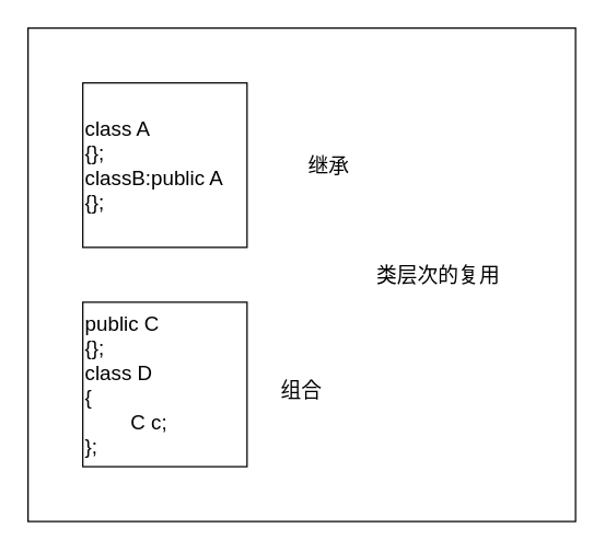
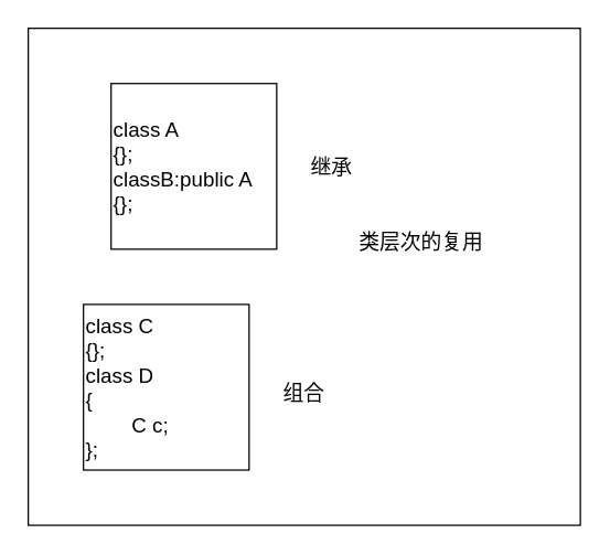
  <mxCell id="0" />
  <mxCell id="1" parent="0" />
  <mxCell id="2" value="" style="rounded=0;whiteSpace=wrap;html=1;fontSize=15;" vertex="1" parent="1"><mxGeometry x="20" y="20" width="400" height="360" as="geometry" /></mxCell>
- <mxCell id="3" value="&lt;font style=&quot;font-size: 15px;&quot;&gt;class A&lt;br&gt;{};&lt;br&gt;classB:public A&lt;br&gt;{};&lt;/font&gt;" style="rounded=0;whiteSpace=wrap;html=1;align=left;" vertex="1" parent="1"><mxGeometry x="60" y="60" width="120" height="120" as="geometry" /></mxCell>
- <mxCell id="4" value="&lt;font style=&quot;font-size: 15px;&quot;&gt;public C&lt;br&gt;{};&lt;br&gt;class D&lt;br&gt;{&lt;br&gt;&lt;span style=&quot;white-space: pre;&quot;&gt;&#09;&lt;/span&gt;C c;&lt;br&gt;};&lt;/font&gt;" style="rounded=0;whiteSpace=wrap;html=1;align=left;" vertex="1" parent="1"><mxGeometry x="60" y="220" width="120" height="120" as="geometry" /></mxCell>
+ <mxCell id="3" value="&lt;font style=&quot;font-size: 15px;&quot;&gt;class A&lt;br&gt;{};&lt;br&gt;classB:public A&lt;br&gt;{};&lt;/font&gt;" style="rounded=0;whiteSpace=wrap;html=1;align=left;" vertex="1" parent="1"><mxGeometry x="80" y="60" width="120" height="120" as="geometry" /></mxCell>
+ <mxCell id="4" value="&lt;font style=&quot;font-size: 15px;&quot;&gt;class C&lt;br&gt;{};&lt;br&gt;class D&lt;br&gt;{&lt;br&gt;&lt;span style=&quot;white-space: pre;&quot;&gt;&#09;&lt;/span&gt;C c;&lt;br&gt;};&lt;/font&gt;" style="rounded=0;whiteSpace=wrap;html=1;align=left;" vertex="1" parent="1"><mxGeometry x="60" y="220" width="120" height="120" as="geometry" /></mxCell>
  <mxCell id="5" value="&lt;font style=&quot;font-size: 15px;&quot;&gt;继承&lt;/font&gt;" style="text;html=1;strokeColor=none;fillColor=none;align=center;verticalAlign=middle;whiteSpace=wrap;rounded=0;" vertex="1" parent="1"><mxGeometry x="210" y="100" width="60" height="40" as="geometry" /></mxCell>
  <mxCell id="6" value="&lt;font style=&quot;font-size: 15px;&quot;&gt;组合&lt;/font&gt;" style="text;html=1;strokeColor=none;fillColor=none;align=center;verticalAlign=middle;whiteSpace=wrap;rounded=0;" vertex="1" parent="1"><mxGeometry x="190" y="262.5" width="60" height="42.5" as="geometry" /></mxCell>
- <mxCell id="7" value="&lt;font style=&quot;font-size: 15px;&quot;&gt;类层次的复用&lt;/font&gt;" style="text;html=1;strokeColor=none;fillColor=none;align=center;verticalAlign=middle;whiteSpace=wrap;rounded=0;" vertex="1" parent="1"><mxGeometry x="260" y="180" width="120" height="40" as="geometry" /></mxCell>
+ <mxCell id="7" value="&lt;font style=&quot;font-size: 15px;&quot;&gt;类层次的复用&lt;/font&gt;" style="text;html=1;strokeColor=none;fillColor=none;align=center;verticalAlign=middle;whiteSpace=wrap;rounded=0;" vertex="1" parent="1"><mxGeometry x="245" y="155" width="120" height="40" as="geometry" /></mxCell>
